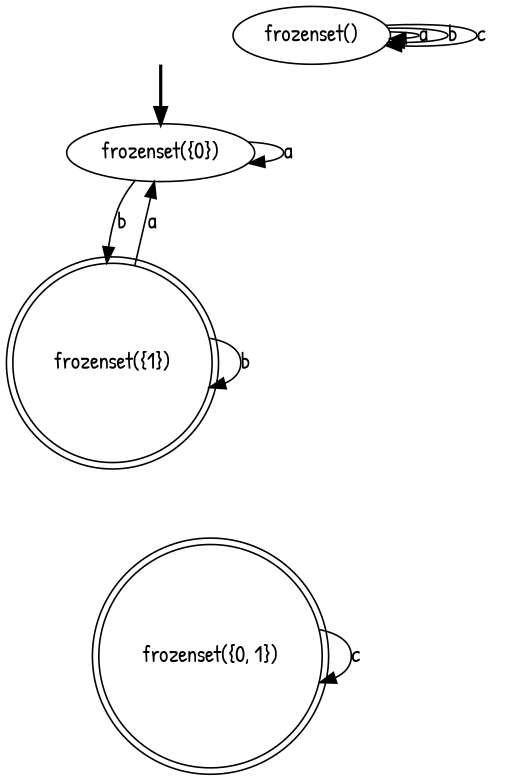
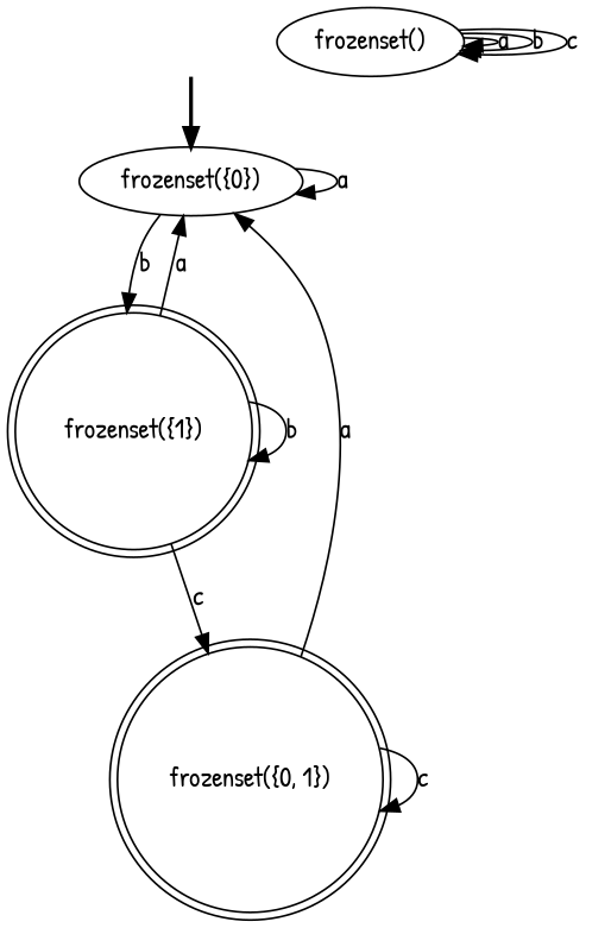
  digraph {
    fontname="Patrick Hand"
    node [fontname="Patrick Hand"]
    edge [fontname="Patrick Hand"]
    fake [style=invisible]
    "frozenset({0})" [root=true]
    "frozenset({1})" [shape=doublecircle]
    "frozenset()"
    "frozenset({0, 1})" [shape=doublecircle]
    fake -> "frozenset({0})" [style=bold]
    "frozenset({0})" -> "frozenset({0})" [label=a]
    "frozenset({0})" -> "frozenset({1})" [label=b]
    "frozenset({1})" -> "frozenset({0})" [label=a]
    "frozenset({1})" -> "frozenset({1})" [label=b]
+   "frozenset({1})" -> "frozenset({0, 1})" [label=c]
    "frozenset()" -> "frozenset()" [label=a]
    "frozenset()" -> "frozenset()" [label=b]
    "frozenset()" -> "frozenset()" [label=c]
+   "frozenset({0, 1})" -> "frozenset({0})" [label=a]
    "frozenset({0, 1})" -> "frozenset({0, 1})" [label=c]
  }
